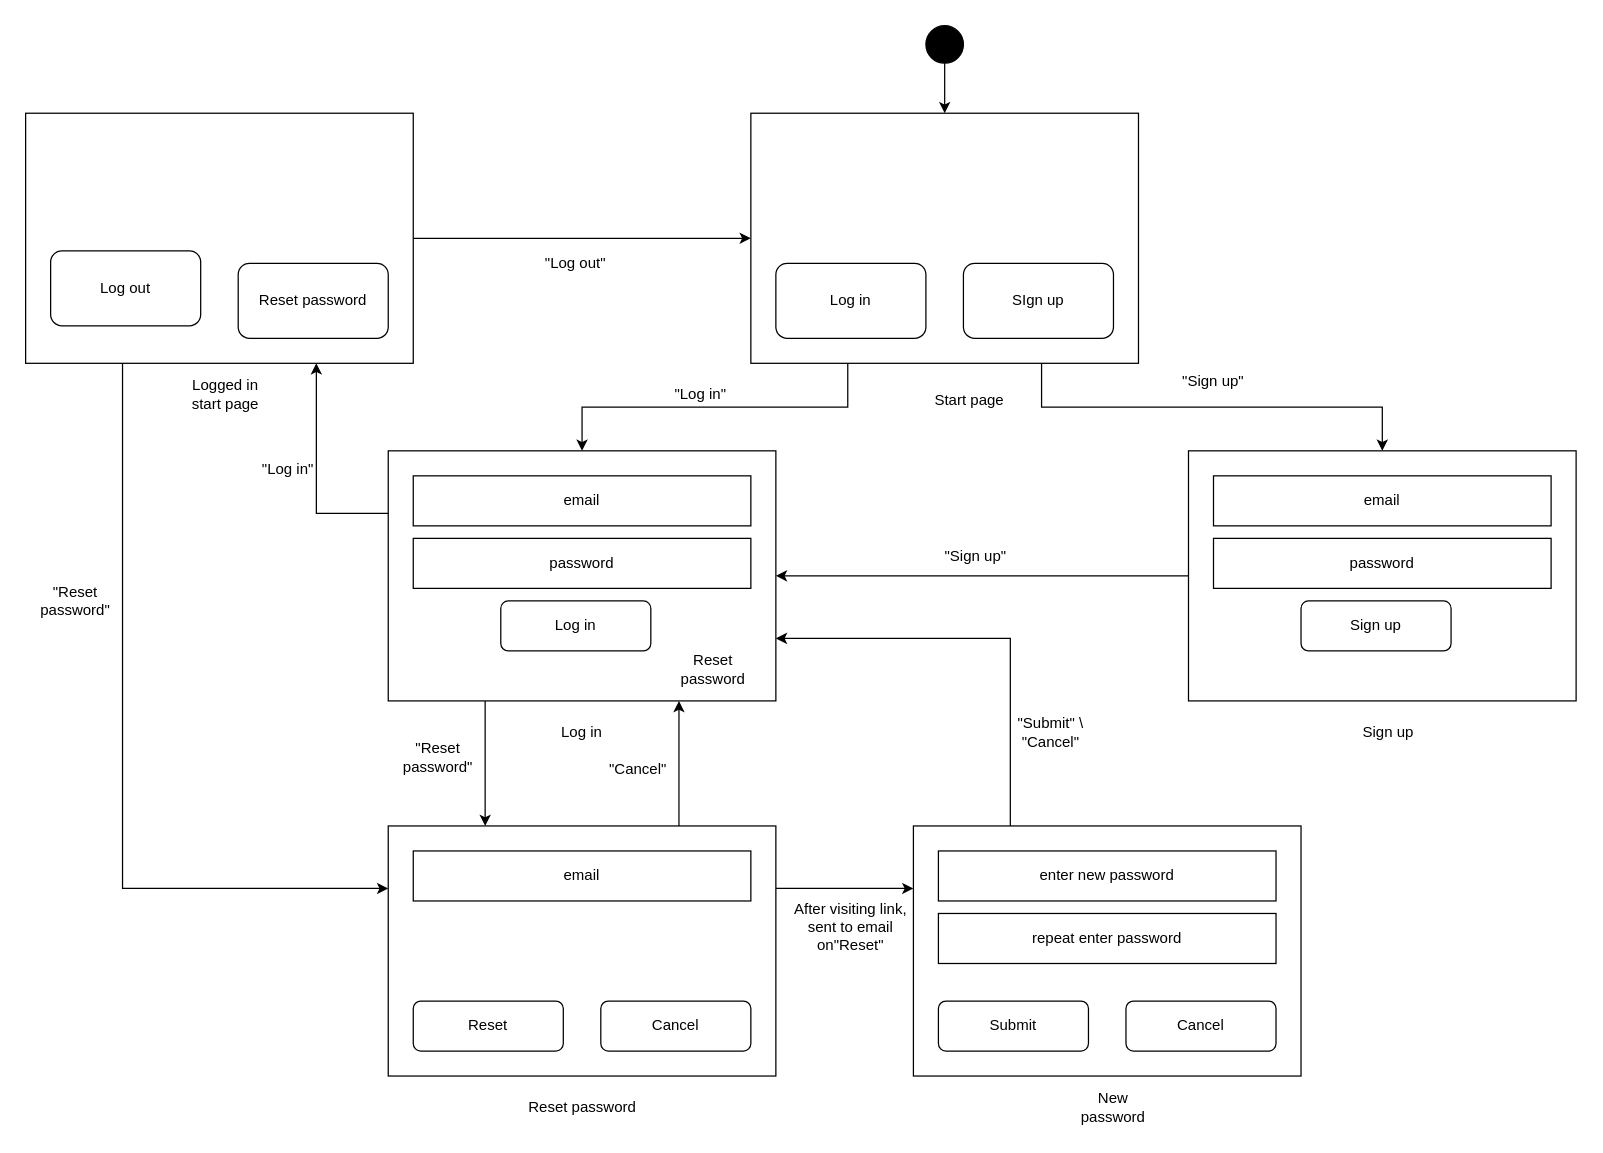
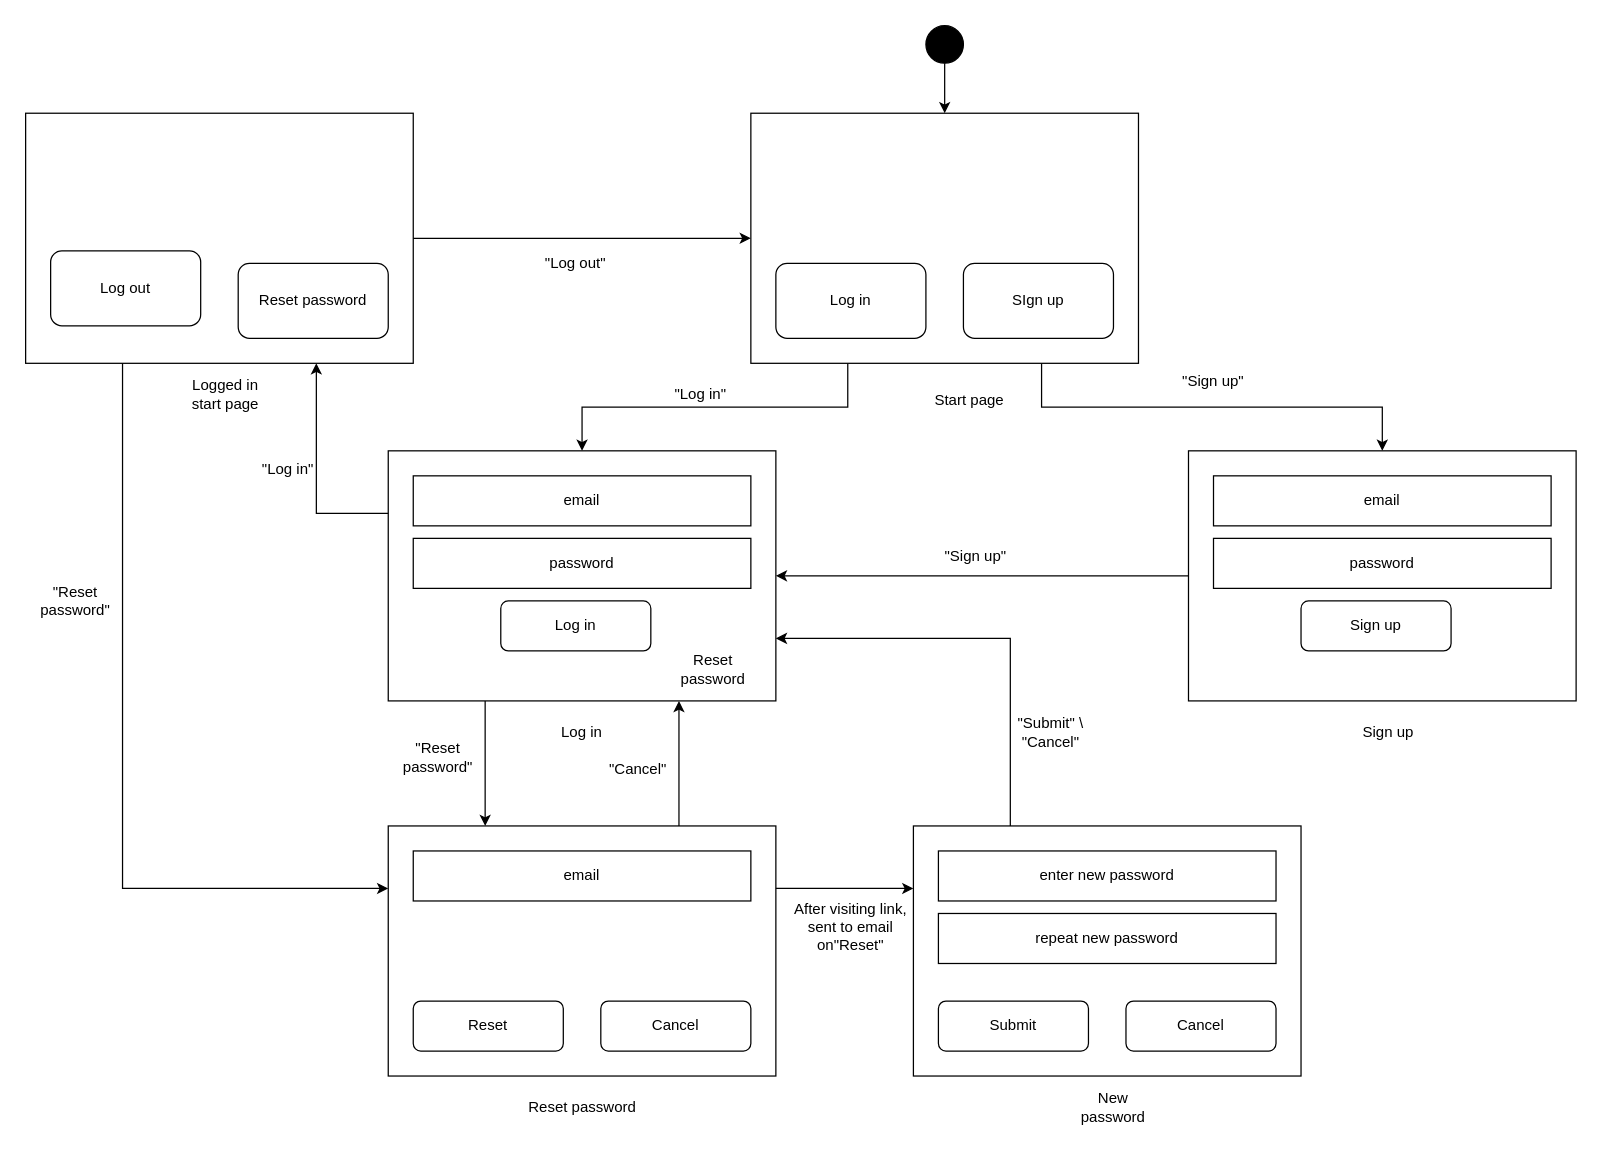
  <mxCell id="0" />
  <mxCell id="1" parent="0" />
  <mxCell id="2" style="edgeStyle=orthogonalEdgeStyle;rounded=0;orthogonalLoop=1;jettySize=auto;html=1;exitX=0.5;exitY=1;exitDx=0;exitDy=0;entryX=0.5;entryY=0;entryDx=0;entryDy=0;" edge="1" parent="1" source="3" target="6"><mxGeometry relative="1" as="geometry" /></mxCell>
  <mxCell id="3" value="" style="ellipse;fillColor=strokeColor;html=1;" vertex="1" parent="1"><mxGeometry x="740" y="20" width="30" height="30" as="geometry" /></mxCell>
  <mxCell id="4" style="edgeStyle=orthogonalEdgeStyle;rounded=0;orthogonalLoop=1;jettySize=auto;html=1;exitX=0.25;exitY=1;exitDx=0;exitDy=0;entryX=0.5;entryY=0;entryDx=0;entryDy=0;" edge="1" parent="1" source="6" target="11"><mxGeometry relative="1" as="geometry" /></mxCell>
  <mxCell id="5" style="edgeStyle=orthogonalEdgeStyle;rounded=0;orthogonalLoop=1;jettySize=auto;html=1;exitX=0.75;exitY=1;exitDx=0;exitDy=0;entryX=0.5;entryY=0;entryDx=0;entryDy=0;" edge="1" parent="1" source="6" target="20"><mxGeometry relative="1" as="geometry" /></mxCell>
  <mxCell id="6" value="" style="rounded=0;whiteSpace=wrap;html=1;" vertex="1" parent="1"><mxGeometry x="600" y="90" width="310" height="200" as="geometry" /></mxCell>
  <mxCell id="7" value="Start page" style="text;html=1;strokeColor=none;fillColor=none;align=center;verticalAlign=middle;whiteSpace=wrap;rounded=0;" vertex="1" parent="1"><mxGeometry x="745" y="305" width="60" height="30" as="geometry" /></mxCell>
  <mxCell id="8" value="Log in" style="rounded=1;whiteSpace=wrap;html=1;" vertex="1" parent="1"><mxGeometry x="620" y="210" width="120" height="60" as="geometry" /></mxCell>
  <mxCell id="9" value="SIgn up" style="rounded=1;whiteSpace=wrap;html=1;" vertex="1" parent="1"><mxGeometry x="770" y="210" width="120" height="60" as="geometry" /></mxCell>
  <mxCell id="10" value="" style="group" vertex="1" connectable="0" parent="1"><mxGeometry x="310" y="360" width="310" height="270" as="geometry" /></mxCell>
  <mxCell id="11" value="" style="rounded=0;whiteSpace=wrap;html=1;" vertex="1" parent="10"><mxGeometry width="310" height="200" as="geometry" /></mxCell>
  <mxCell id="12" value="Log in" style="text;html=1;strokeColor=none;fillColor=none;align=center;verticalAlign=middle;whiteSpace=wrap;rounded=0;" vertex="1" parent="10"><mxGeometry x="125" y="210" width="60" height="30" as="geometry" /></mxCell>
  <mxCell id="13" value="email" style="rounded=0;whiteSpace=wrap;html=1;" vertex="1" parent="10"><mxGeometry x="20" y="20" width="270" height="40" as="geometry" /></mxCell>
  <mxCell id="14" value="password" style="rounded=0;whiteSpace=wrap;html=1;" vertex="1" parent="10"><mxGeometry x="20" y="70" width="270" height="40" as="geometry" /></mxCell>
  <mxCell id="15" value="Log in" style="rounded=1;whiteSpace=wrap;html=1;" vertex="1" parent="10"><mxGeometry x="90" y="120" width="120" height="40" as="geometry" /></mxCell>
  <mxCell id="16" value="Reset password" style="text;html=1;strokeColor=none;fillColor=none;align=center;verticalAlign=middle;whiteSpace=wrap;rounded=0;" vertex="1" parent="10"><mxGeometry x="230" y="160" width="60" height="30" as="geometry" /></mxCell>
  <mxCell id="17" value="&quot;Reset password&quot;" style="text;html=1;strokeColor=none;fillColor=none;align=center;verticalAlign=middle;whiteSpace=wrap;rounded=0;" vertex="1" parent="10"><mxGeometry x="10" y="230" width="60" height="30" as="geometry" /></mxCell>
  <mxCell id="18" value="&quot;Cancel&quot;" style="text;html=1;strokeColor=none;fillColor=none;align=center;verticalAlign=middle;whiteSpace=wrap;rounded=0;" vertex="1" parent="10"><mxGeometry x="170" y="240" width="60" height="30" as="geometry" /></mxCell>
  <mxCell id="19" value="" style="group" vertex="1" connectable="0" parent="1"><mxGeometry x="950" y="360" width="310" height="240" as="geometry" /></mxCell>
  <mxCell id="20" value="" style="rounded=0;whiteSpace=wrap;html=1;" vertex="1" parent="19"><mxGeometry width="310" height="200" as="geometry" /></mxCell>
  <mxCell id="21" value="Sign up" style="text;html=1;strokeColor=none;fillColor=none;align=center;verticalAlign=middle;whiteSpace=wrap;rounded=0;" vertex="1" parent="19"><mxGeometry x="130" y="210" width="60" height="30" as="geometry" /></mxCell>
  <mxCell id="22" value="email" style="rounded=0;whiteSpace=wrap;html=1;" vertex="1" parent="19"><mxGeometry x="20" y="20" width="270" height="40" as="geometry" /></mxCell>
  <mxCell id="23" value="password" style="rounded=0;whiteSpace=wrap;html=1;" vertex="1" parent="19"><mxGeometry x="20" y="70" width="270" height="40" as="geometry" /></mxCell>
  <mxCell id="24" value="Sign up" style="rounded=1;whiteSpace=wrap;html=1;" vertex="1" parent="19"><mxGeometry x="90" y="120" width="120" height="40" as="geometry" /></mxCell>
  <mxCell id="25" value="" style="group" vertex="1" connectable="0" parent="1"><mxGeometry x="310" y="660" width="360" height="240" as="geometry" /></mxCell>
  <mxCell id="26" value="" style="rounded=0;whiteSpace=wrap;html=1;" vertex="1" parent="25"><mxGeometry width="310" height="200" as="geometry" /></mxCell>
  <mxCell id="27" value="Reset password" style="text;html=1;strokeColor=none;fillColor=none;align=center;verticalAlign=middle;whiteSpace=wrap;rounded=0;" vertex="1" parent="25"><mxGeometry x="97.5" y="210" width="115" height="30" as="geometry" /></mxCell>
  <mxCell id="28" value="email" style="rounded=0;whiteSpace=wrap;html=1;" vertex="1" parent="25"><mxGeometry x="20" y="20" width="270" height="40" as="geometry" /></mxCell>
  <mxCell id="29" value="Reset" style="rounded=1;whiteSpace=wrap;html=1;" vertex="1" parent="25"><mxGeometry x="20" y="140" width="120" height="40" as="geometry" /></mxCell>
  <mxCell id="30" value="Cancel" style="rounded=1;whiteSpace=wrap;html=1;" vertex="1" parent="25"><mxGeometry x="170" y="140" width="120" height="40" as="geometry" /></mxCell>
  <mxCell id="31" style="edgeStyle=orthogonalEdgeStyle;rounded=0;orthogonalLoop=1;jettySize=auto;html=1;exitX=0.25;exitY=1;exitDx=0;exitDy=0;entryX=0.25;entryY=0;entryDx=0;entryDy=0;" edge="1" parent="1" source="11" target="26"><mxGeometry relative="1" as="geometry" /></mxCell>
  <mxCell id="32" value="" style="group" vertex="1" connectable="0" parent="1"><mxGeometry x="730" y="660" width="310" height="240" as="geometry" /></mxCell>
  <mxCell id="33" value="" style="rounded=0;whiteSpace=wrap;html=1;" vertex="1" parent="32"><mxGeometry width="310" height="200" as="geometry" /></mxCell>
  <mxCell id="34" value="New password" style="text;html=1;strokeColor=none;fillColor=none;align=center;verticalAlign=middle;whiteSpace=wrap;rounded=0;" vertex="1" parent="32"><mxGeometry x="130" y="210" width="60" height="30" as="geometry" /></mxCell>
  <mxCell id="35" value="enter new password" style="rounded=0;whiteSpace=wrap;html=1;" vertex="1" parent="32"><mxGeometry x="20" y="20" width="270" height="40" as="geometry" /></mxCell>
- <mxCell id="36" value="repeat enter password" style="rounded=0;whiteSpace=wrap;html=1;" vertex="1" parent="32"><mxGeometry x="20" y="70" width="270" height="40" as="geometry" /></mxCell>
+ <mxCell id="36" value="repeat new password" style="rounded=0;whiteSpace=wrap;html=1;" vertex="1" parent="32"><mxGeometry x="20" y="70" width="270" height="40" as="geometry" /></mxCell>
  <mxCell id="37" value="Submit" style="rounded=1;whiteSpace=wrap;html=1;" vertex="1" parent="32"><mxGeometry x="20" y="140" width="120" height="40" as="geometry" /></mxCell>
  <mxCell id="38" value="Cancel" style="rounded=1;whiteSpace=wrap;html=1;" vertex="1" parent="32"><mxGeometry x="170" y="140" width="120" height="40" as="geometry" /></mxCell>
  <mxCell id="39" style="edgeStyle=orthogonalEdgeStyle;rounded=0;orthogonalLoop=1;jettySize=auto;html=1;exitX=0.75;exitY=0;exitDx=0;exitDy=0;entryX=0.75;entryY=1;entryDx=0;entryDy=0;" edge="1" parent="1" source="26" target="11"><mxGeometry relative="1" as="geometry" /></mxCell>
  <mxCell id="40" style="edgeStyle=orthogonalEdgeStyle;rounded=0;orthogonalLoop=1;jettySize=auto;html=1;exitX=1;exitY=0.25;exitDx=0;exitDy=0;entryX=0;entryY=0.25;entryDx=0;entryDy=0;" edge="1" parent="1" source="26" target="33"><mxGeometry relative="1" as="geometry" /></mxCell>
  <mxCell id="41" style="edgeStyle=orthogonalEdgeStyle;rounded=0;orthogonalLoop=1;jettySize=auto;html=1;exitX=0.25;exitY=0;exitDx=0;exitDy=0;entryX=1;entryY=0.75;entryDx=0;entryDy=0;" edge="1" parent="1" source="33" target="11"><mxGeometry relative="1" as="geometry" /></mxCell>
  <mxCell id="42" style="edgeStyle=orthogonalEdgeStyle;rounded=0;orthogonalLoop=1;jettySize=auto;html=1;exitX=0;exitY=0.5;exitDx=0;exitDy=0;entryX=1;entryY=0.5;entryDx=0;entryDy=0;" edge="1" parent="1" source="20" target="11"><mxGeometry relative="1" as="geometry" /></mxCell>
  <mxCell id="43" style="edgeStyle=orthogonalEdgeStyle;rounded=0;orthogonalLoop=1;jettySize=auto;html=1;exitX=0;exitY=0.25;exitDx=0;exitDy=0;entryX=0.75;entryY=1;entryDx=0;entryDy=0;" edge="1" parent="1" source="11" target="45"><mxGeometry relative="1" as="geometry" /></mxCell>
  <mxCell id="44" value="" style="group" vertex="1" connectable="0" parent="1"><mxGeometry x="20" y="90" width="310" height="240" as="geometry" /></mxCell>
  <mxCell id="45" value="" style="rounded=0;whiteSpace=wrap;html=1;" vertex="1" parent="44"><mxGeometry width="310" height="200" as="geometry" /></mxCell>
  <mxCell id="46" value="Logged in start page" style="text;html=1;strokeColor=none;fillColor=none;align=center;verticalAlign=middle;whiteSpace=wrap;rounded=0;" vertex="1" parent="44"><mxGeometry x="130" y="210" width="60" height="30" as="geometry" /></mxCell>
  <mxCell id="47" value="Log out" style="rounded=1;whiteSpace=wrap;html=1;" vertex="1" parent="44"><mxGeometry x="20" y="110" width="120" height="60" as="geometry" /></mxCell>
  <mxCell id="48" value="Reset password" style="rounded=1;whiteSpace=wrap;html=1;" vertex="1" parent="44"><mxGeometry x="170" y="120" width="120" height="60" as="geometry" /></mxCell>
  <mxCell id="49" style="edgeStyle=orthogonalEdgeStyle;rounded=0;orthogonalLoop=1;jettySize=auto;html=1;exitX=1;exitY=0.5;exitDx=0;exitDy=0;entryX=0;entryY=0.5;entryDx=0;entryDy=0;" edge="1" parent="1" source="45" target="6"><mxGeometry relative="1" as="geometry"><mxPoint x="-35" y="300" as="targetPoint" /></mxGeometry></mxCell>
  <mxCell id="50" value="&quot;Log out&quot;" style="text;html=1;strokeColor=none;fillColor=none;align=center;verticalAlign=middle;whiteSpace=wrap;rounded=0;" vertex="1" parent="1"><mxGeometry x="430" y="195" width="60" height="30" as="geometry" /></mxCell>
  <mxCell id="51" style="edgeStyle=orthogonalEdgeStyle;rounded=0;orthogonalLoop=1;jettySize=auto;html=1;exitX=0.25;exitY=1;exitDx=0;exitDy=0;entryX=0;entryY=0.25;entryDx=0;entryDy=0;" edge="1" parent="1" source="45" target="26"><mxGeometry relative="1" as="geometry" /></mxCell>
  <mxCell id="52" value="&quot;Reset password&quot;" style="text;html=1;strokeColor=none;fillColor=none;align=center;verticalAlign=middle;whiteSpace=wrap;rounded=0;" vertex="1" parent="1"><mxGeometry x="30" y="465" width="60" height="30" as="geometry" /></mxCell>
  <mxCell id="53" value="&quot;Log in&quot;" style="text;html=1;strokeColor=none;fillColor=none;align=center;verticalAlign=middle;whiteSpace=wrap;rounded=0;" vertex="1" parent="1"><mxGeometry x="200" y="360" width="60" height="30" as="geometry" /></mxCell>
  <mxCell id="54" value="After visiting link, sent to email on&quot;Reset&quot;" style="text;html=1;strokeColor=none;fillColor=none;align=center;verticalAlign=middle;whiteSpace=wrap;rounded=0;" vertex="1" parent="1"><mxGeometry x="630" y="708" width="100" height="65" as="geometry" /></mxCell>
  <mxCell id="55" value="&quot;Submit&quot; \ &quot;Cancel&quot;" style="text;html=1;strokeColor=none;fillColor=none;align=center;verticalAlign=middle;whiteSpace=wrap;rounded=0;" vertex="1" parent="1"><mxGeometry x="810" y="570" width="60" height="30" as="geometry" /></mxCell>
  <mxCell id="56" value="&quot;Sign up&quot;" style="text;html=1;strokeColor=none;fillColor=none;align=center;verticalAlign=middle;whiteSpace=wrap;rounded=0;" vertex="1" parent="1"><mxGeometry x="750" y="430" width="60" height="30" as="geometry" /></mxCell>
  <mxCell id="57" value="&quot;Sign up&quot;" style="text;html=1;strokeColor=none;fillColor=none;align=center;verticalAlign=middle;whiteSpace=wrap;rounded=0;" vertex="1" parent="1"><mxGeometry x="940" y="290" width="60" height="30" as="geometry" /></mxCell>
  <mxCell id="58" value="&quot;Log in&quot;" style="text;html=1;strokeColor=none;fillColor=none;align=center;verticalAlign=middle;whiteSpace=wrap;rounded=0;" vertex="1" parent="1"><mxGeometry x="530" y="300" width="60" height="30" as="geometry" /></mxCell>
